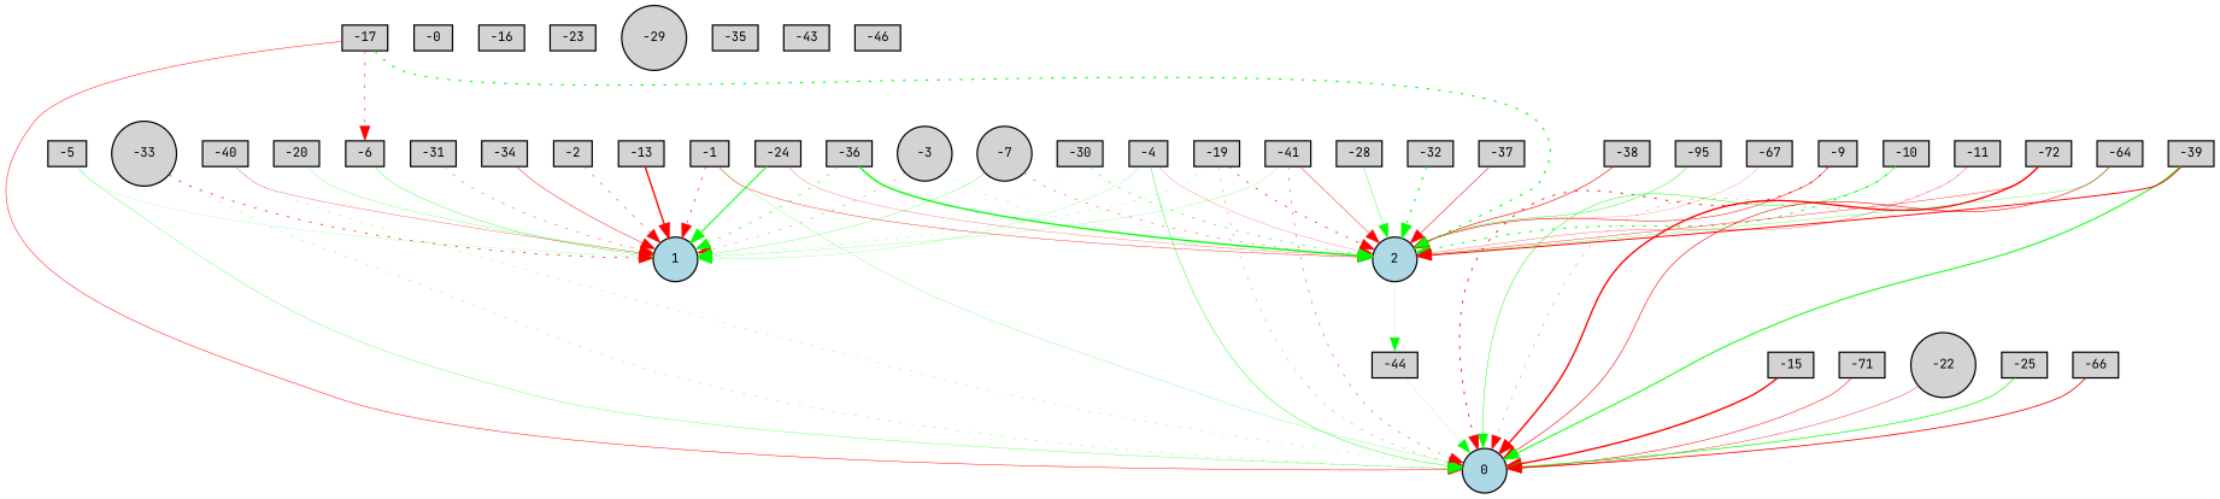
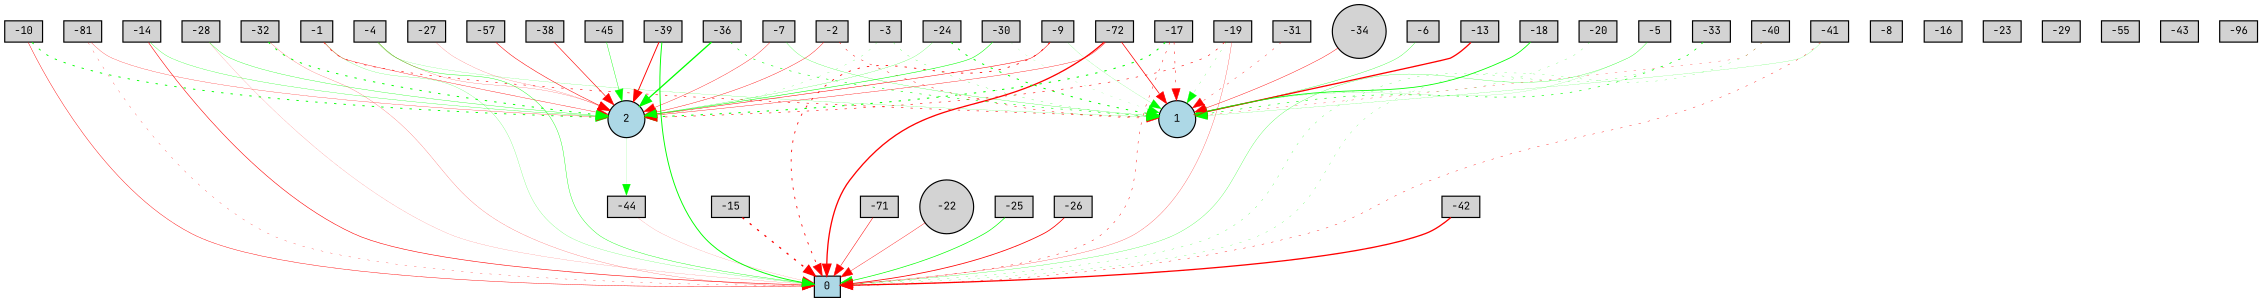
  digraph {
    fontname="JetBrains Mono"
    node [fillcolor=lightgray fontname="JetBrains Mono" fontsize=9 shape=box style=filled]
    edge [color=red fontname="JetBrains Mono" penwidth=1.1 style=solid]
    -1 [height=0.2 width=0.2]
-   0 [fillcolor=lightblue height=0.2 shape=circle width=0.2]
+   0 [fillcolor=lightblue height=0.2 width=0.2]
    1 [fillcolor=lightblue height=0.2 shape=circle width=0.2]
    2 [fillcolor=lightblue height=0.2 shape=circle width=0.2]
    -44 [height=0.2 width=0.2]
    -2 [height=0.2 width=0.2]
-   -3 [height=0.2 shape=circle width=0.2]
+   -3 [height=0.2 width=0.2]
    -4 [height=0.2 width=0.2]
    -5 [height=0.2 width=0.2]
    -6 [height=0.2 width=0.2]
-   -7 [height=0.2 shape=circle width=0.2]
-   -8 [height=0.2 width=0.2 label=-0]
+   -7 [height=0.2 width=0.2]
+   -8 [height=0.2 width=0.2]
    -9 [height=0.2 width=0.2]
    -10 [height=0.2 width=0.2]
-   -11 [height=0.2 width=0.2]
+   -11 [height=0.2 width=0.2 label=-81]
    n16 [height=0.2 label=-72 width=0.2]
    -13 [height=0.2 width=0.2]
-   -14 [height=0.2 width=0.2 label=-64]
+   -14 [height=0.2 width=0.2]
    -15 [height=0.2 width=0.2]
    -16 [height=0.2 width=0.2]
    -17 [height=0.2 width=0.2]
+   -18 [height=0.2 width=0.2]
    -19 [height=0.2 width=0.2]
    -20 [height=0.2 width=0.2]
    n25 [height=0.2 label=-71 width=0.2]
    -22 [height=0.2 shape=circle width=0.2]
    -23 [height=0.2 width=0.2]
    -24 [height=0.2 width=0.2]
    -25 [height=0.2 width=0.2]
-   -26 [height=0.2 width=0.2 label=-66]
-   -27 [height=0.2 width=0.2 label=-67]
+   -26 [height=0.2 width=0.2]
+   -27 [height=0.2 width=0.2]
    -28 [height=0.2 width=0.2]
-   -29 [height=0.2 shape=circle width=0.2]
+   -29 [height=0.2 width=0.2]
    -30 [height=0.2 width=0.2]
    -31 [height=0.2 width=0.2]
    -32 [height=0.2 width=0.2]
-   -33 [height=0.2 shape=circle width=0.2]
-   -34 [height=0.2 width=0.2]
-   -35 [height=0.2 width=0.2]
+   -33 [height=0.2 width=0.2]
+   -34 [height=0.2 shape=circle width=0.2]
+   -35 [height=0.2 width=0.2 label=-55]
    -36 [height=0.2 width=0.2]
-   -37 [height=0.2 width=0.2]
+   -37 [height=0.2 width=0.2 label=-57]
    -38 [height=0.2 width=0.2]
    -39 [height=0.2 width=0.2]
    -40 [height=0.2 width=0.2]
    -41 [height=0.2 width=0.2]
+   -42 [height=0.2 width=0.2]
    -43 [height=0.2 width=0.2]
-   -45 [height=0.2 width=0.2 label=-95]
-   -46 [height=0.2 width=0.2]
+   -45 [height=0.2 width=0.2]
+   -46 [height=0.2 width=0.2 label=-96]
    -1 -> 0 [color=green penwidth=0.16176009488271925]
    -1 -> 1 [penwidth=0.5056632745453894 style=dotted]
    -1 -> 2 [penwidth=0.30636638418668405]
    2 -> -44 [color=green penwidth=0.10027504799580728]
-   -44 -> 0 [color=green penwidth=0.10101533782212571]
+   -44 -> 0 [penwidth=0.10101533782212571]
    -2 -> 1 [penwidth=0.3892189358163436 style=dotted]
-   -3 -> 1 [penwidth=0.22249271739865917 style=dotted]
+   -3 -> 1 [color=green penwidth=0.22249271739865917 style=dotted]
    -3 -> 2 [color=green penwidth=0.16425115737914586 style=dotted]
    -4 -> 0 [color=green penwidth=0.3248162600409821]
    -4 -> 1 [color=green penwidth=0.13612032224279308]
    -4 -> 2 [penwidth=0.15472252667437758]
    -5 -> 0 [color=green penwidth=0.21933883363660012]
    -5 -> 1 [color=green penwidth=0.10754288259661147]
    -6 -> 1 [color=green penwidth=0.26724532962489134]
    -7 -> 1 [color=green penwidth=0.21156407279091116]
-   -7 -> 2 [penwidth=0.31041479433158126 style=dotted]
+   -7 -> 2 [penwidth=0.31041479433158126]
    -9 -> 0 [penwidth=0.6931733703362039 style=dotted]
+   -9 -> 1 [color=green penwidth=0.11636081400976751]
    -9 -> 2 [penwidth=0.4199267049416674]
-   -10 -> 0 [color=green penwidth=0.36486859283016315]
+   -10 -> 0 [penwidth=0.36486859283016315]
    -10 -> 2 [color=green penwidth=0.7751677734594177 style=dotted]
    -11 -> 0 [penwidth=0.2234138018708717 style=dotted]
    -11 -> 2 [penwidth=0.22168257412964412]
    n16 -> 0
+   n16 -> 1 [penwidth=0.6121360303611877]
    n16 -> 2 [penwidth=0.3132295740077793]
    -13 -> 1
    -14 -> 0 [penwidth=0.4755153795576864]
    -14 -> 2 [color=green penwidth=0.24210483638867128]
-   -15 -> 0
-   -17 -> 0 [penwidth=0.38180148170787687]
-   -17 -> -6 [penwidth=0.4320551223705733 style=dotted]
+   -15 -> 0 [style=dotted]
+   -17 -> 0 [penwidth=0.38180148170787687 style=dotted]
+   -17 -> 1 [penwidth=0.4320551223705733 style=dotted]
    -17 -> 2 [color=green penwidth=0.8646835307120263 style=dotted]
-   -19 -> 0 [penwidth=0.21078178121557495 style=dotted]
+   -18 -> 1 [color=green penwidth=0.6901075557722387]
+   -19 -> 0 [penwidth=0.21078178121557495]
    -19 -> 1 [color=green penwidth=0.17535353031726109 style=dotted]
    -19 -> 2 [penwidth=0.4920317293933749 style=dotted]
-   -20 -> 1 [color=green penwidth=0.18267488689009292]
+   -20 -> 1 [color=green penwidth=0.18267488689009292 style=dotted]
    n25 -> 0 [penwidth=0.4250257575353592]
    -22 -> 0 [penwidth=0.31869074988123247]
-   -24 -> 1 [color=green penwidth=0.8126124657001276]
-   -24 -> 2 [penwidth=0.18517275957683127]
+   -24 -> 1 [color=green penwidth=0.8126124657001276 style=dotted]
+   -24 -> 2 [color=green penwidth=0.18517275957683127]
    -25 -> 0 [color=green penwidth=0.5724201684302128]
    -26 -> 0 [penwidth=0.6729449046632024]
    -27 -> 2 [penwidth=0.14004363540988363]
+   -28 -> 0 [penwidth=0.10673837114899705]
    -28 -> 2 [color=green penwidth=0.2763363757441032]
    -30 -> 1 [color=green penwidth=0.10494182830739317 style=dotted]
-   -30 -> 2 [color=green penwidth=0.44277237195260155 style=dotted]
+   -30 -> 2 [color=green penwidth=0.44277237195260155]
    -31 -> 1 [penwidth=0.2886974926670178 style=dotted]
+   -32 -> 0 [penwidth=0.16337887616843666]
    -32 -> 2 [color=green penwidth=0.8135878846714234 style=dotted]
    -33 -> 0 [color=green penwidth=0.2144740485247506 style=dotted]
-   -33 -> 1 [penwidth=0.5139756546969833 style=dotted]
+   -33 -> 1 [color=green penwidth=0.5139756546969833 style=dotted]
    -34 -> 1 [penwidth=0.36289695667808175]
    -36 -> 1 [color=green penwidth=0.485383661549332 style=dotted]
    -36 -> 2 [color=green]
    -37 -> 2 [penwidth=0.440083077101426]
    -38 -> 2 [penwidth=0.5044983381483863]
    -39 -> 0 [color=green penwidth=0.7924676107098155]
    -39 -> 2 [penwidth=0.793398230582823]
    -40 -> 0 [color=green penwidth=0.18092544971889285 style=dotted]
-   -40 -> 1 [penwidth=0.22700571465840788]
+   -40 -> 1 [penwidth=0.22700571465840788 style=dotted]
    -41 -> 0 [penwidth=0.3281165848760462 style=dotted]
    -41 -> 1 [color=green penwidth=0.1341193195792344]
-   -41 -> 2 [penwidth=0.3353276949434577]
+   -2 -> 2 [penwidth=0.3353276949434577]
+   -42 -> 0
    -45 -> 2 [color=green penwidth=0.3425248488340391]
  }
